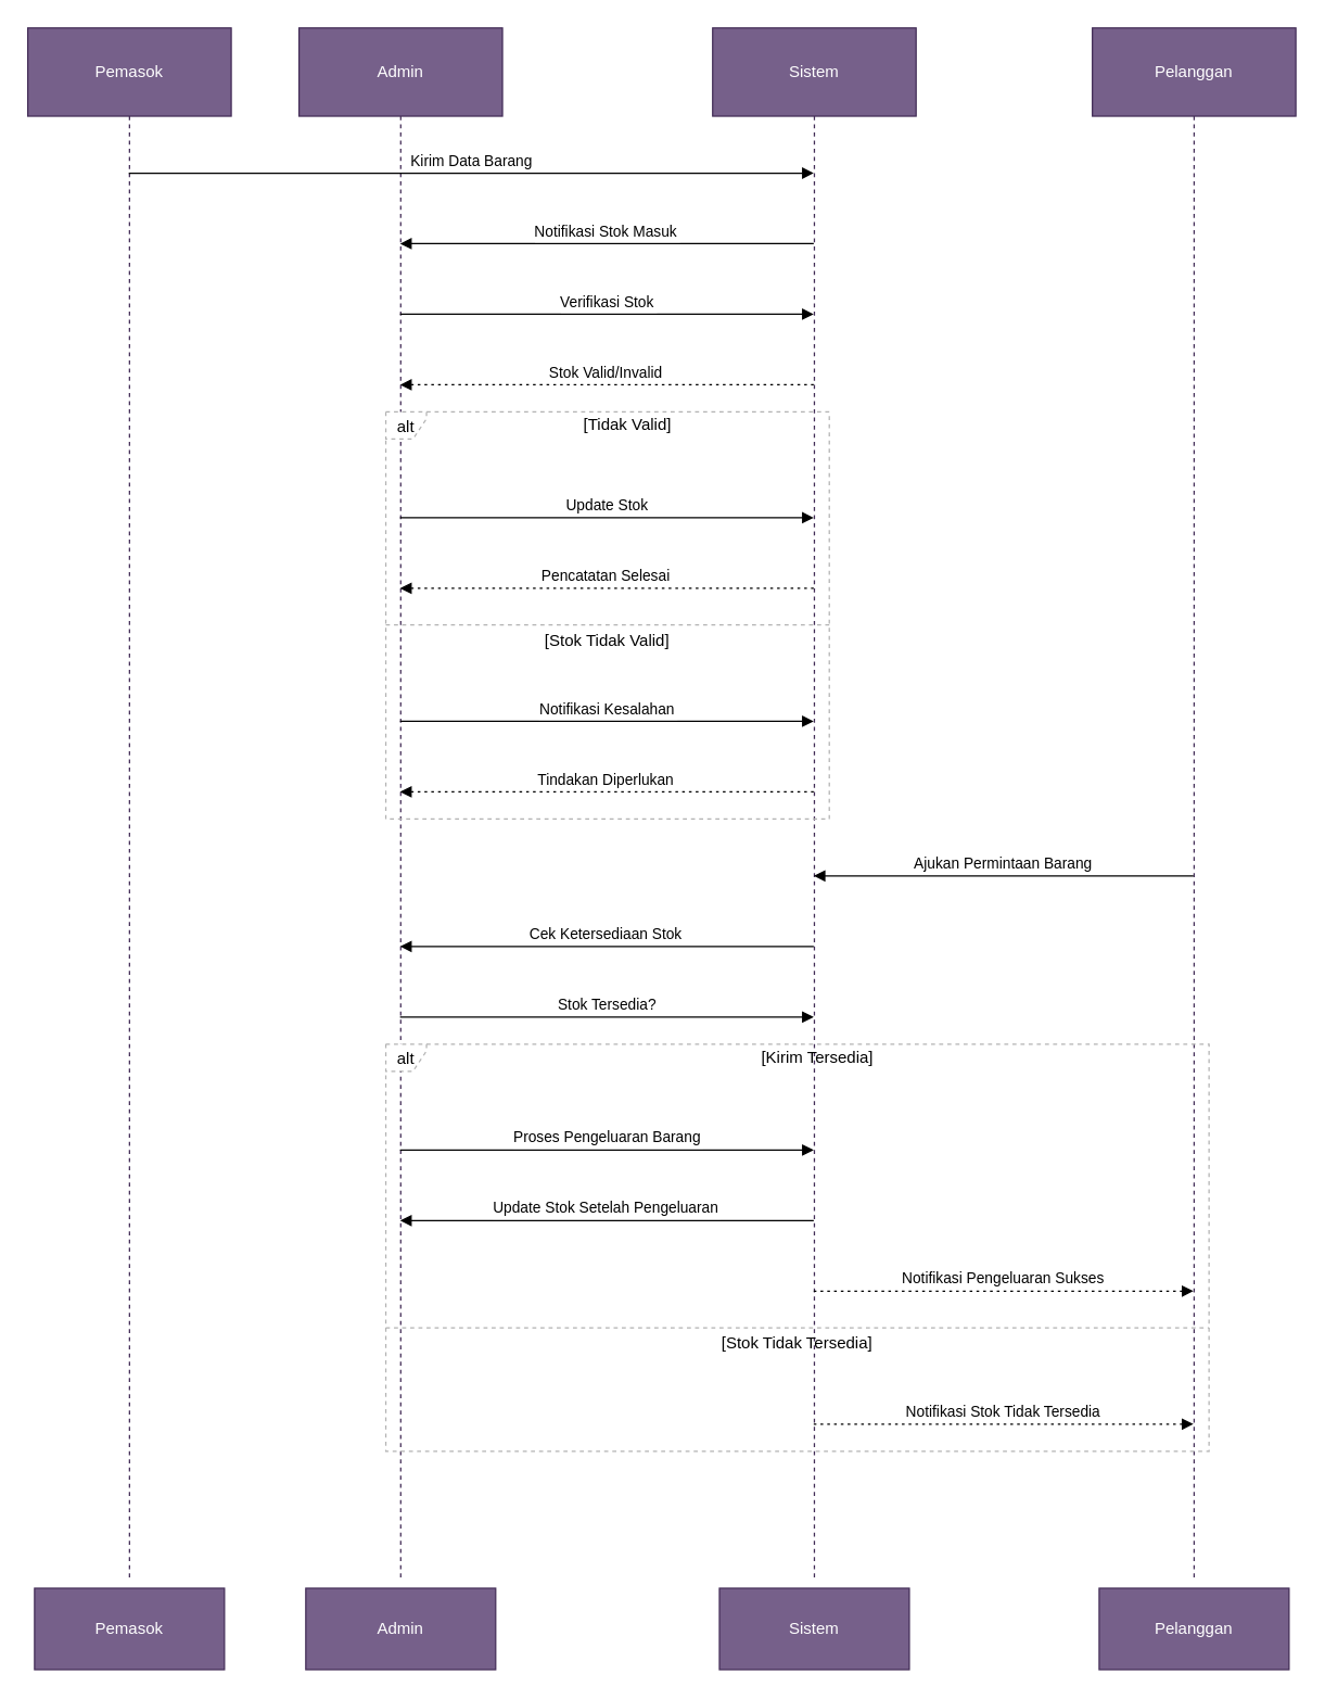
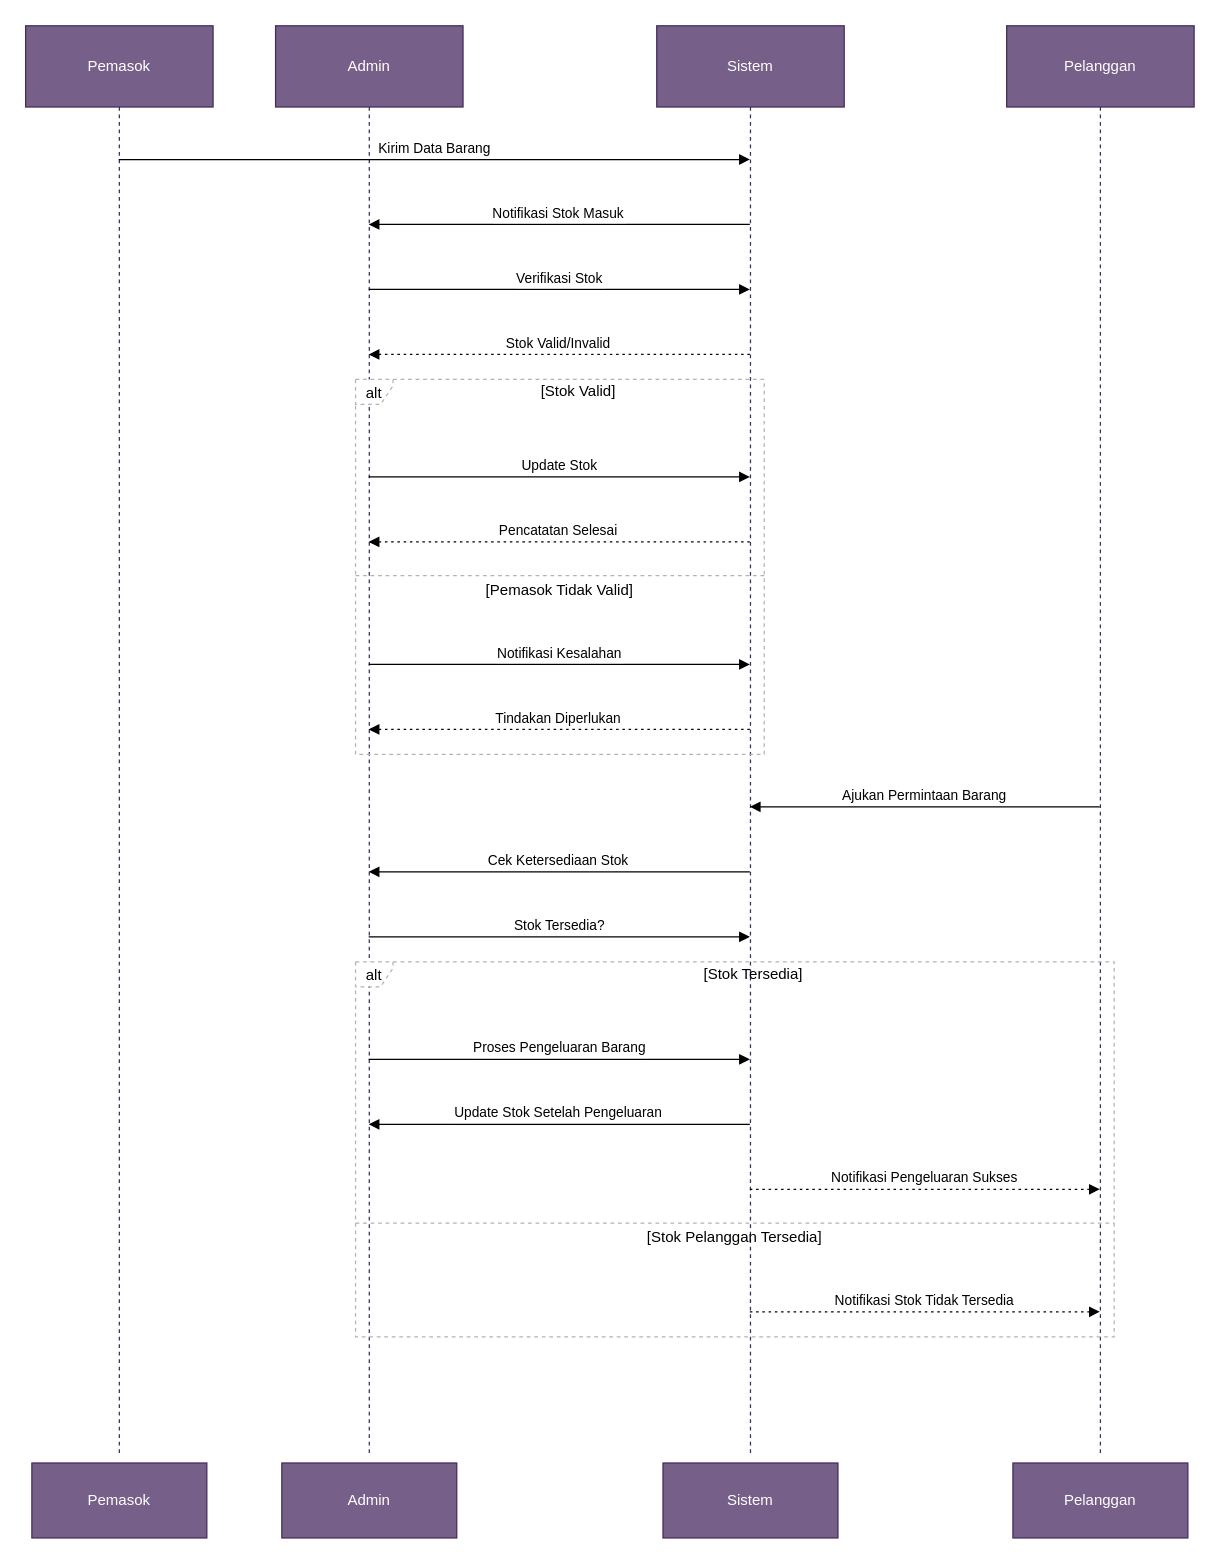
  <mxCell id="0" />
  <mxCell id="1" parent="0" />
  <mxCell id="2" value="Pemasok" style="shape=umlLifeline;perimeter=lifelinePerimeter;whiteSpace=wrap;container=1;dropTarget=0;collapsible=0;recursiveResize=0;outlineConnect=0;portConstraint=eastwest;newEdgeStyle={&quot;edgeStyle&quot;:&quot;elbowEdgeStyle&quot;,&quot;elbow&quot;:&quot;vertical&quot;,&quot;curved&quot;:0,&quot;rounded&quot;:0};size=65;fillColor=#76608a;fontColor=#ffffff;strokeColor=#432D57;" parent="1" vertex="1"><mxGeometry x="20" y="20" width="150" height="1144" as="geometry" /></mxCell>
  <mxCell id="3" value="Admin" style="shape=umlLifeline;perimeter=lifelinePerimeter;whiteSpace=wrap;container=1;dropTarget=0;collapsible=0;recursiveResize=0;outlineConnect=0;portConstraint=eastwest;newEdgeStyle={&quot;edgeStyle&quot;:&quot;elbowEdgeStyle&quot;,&quot;elbow&quot;:&quot;vertical&quot;,&quot;curved&quot;:0,&quot;rounded&quot;:0};size=65;fillColor=#76608a;fontColor=#ffffff;strokeColor=#432D57;" parent="1" vertex="1"><mxGeometry x="220" y="20" width="150" height="1144" as="geometry" /></mxCell>
  <mxCell id="4" value="Sistem" style="shape=umlLifeline;perimeter=lifelinePerimeter;whiteSpace=wrap;container=1;dropTarget=0;collapsible=0;recursiveResize=0;outlineConnect=0;portConstraint=eastwest;newEdgeStyle={&quot;edgeStyle&quot;:&quot;elbowEdgeStyle&quot;,&quot;elbow&quot;:&quot;vertical&quot;,&quot;curved&quot;:0,&quot;rounded&quot;:0};size=65;fillColor=#76608a;fontColor=#ffffff;strokeColor=#432D57;" parent="1" vertex="1"><mxGeometry x="525" y="20" width="150" height="1144" as="geometry" /></mxCell>
  <mxCell id="5" value="Pelanggan" style="shape=umlLifeline;perimeter=lifelinePerimeter;whiteSpace=wrap;container=1;dropTarget=0;collapsible=0;recursiveResize=0;outlineConnect=0;portConstraint=eastwest;newEdgeStyle={&quot;edgeStyle&quot;:&quot;elbowEdgeStyle&quot;,&quot;elbow&quot;:&quot;vertical&quot;,&quot;curved&quot;:0,&quot;rounded&quot;:0};size=65;fillColor=#76608a;fontColor=#ffffff;strokeColor=#432D57;" parent="1" vertex="1"><mxGeometry x="805" y="20" width="150" height="1144" as="geometry" /></mxCell>
  <mxCell id="6" value="alt" style="shape=umlFrame;dashed=1;pointerEvents=0;dropTarget=0;strokeColor=#B3B3B3;height=20;width=30" parent="1" vertex="1"><mxGeometry x="284" y="303" width="327" height="300" as="geometry" /></mxCell>
- <mxCell id="7" value="[Tidak Valid]" style="text;strokeColor=none;fillColor=none;align=center;verticalAlign=middle;whiteSpace=wrap;" parent="6" vertex="1"><mxGeometry x="30" width="297" height="20" as="geometry" /></mxCell>
- <mxCell id="8" value="[Stok Tidak Valid]" style="shape=line;dashed=1;whiteSpace=wrap;verticalAlign=top;labelPosition=center;verticalLabelPosition=middle;align=center;strokeColor=#B3B3B3;" parent="6" vertex="1"><mxGeometry y="155" width="327" height="4" as="geometry" /></mxCell>
+ <mxCell id="7" value="[Stok Valid]" style="text;strokeColor=none;fillColor=none;align=center;verticalAlign=middle;whiteSpace=wrap;" parent="6" vertex="1"><mxGeometry x="30" width="297" height="20" as="geometry" /></mxCell>
+ <mxCell id="8" value="[Pemasok Tidak Valid]" style="shape=line;dashed=1;whiteSpace=wrap;verticalAlign=top;labelPosition=center;verticalLabelPosition=middle;align=center;strokeColor=#B3B3B3;" parent="6" vertex="1"><mxGeometry y="155" width="327" height="4" as="geometry" /></mxCell>
  <mxCell id="9" value="alt" style="shape=umlFrame;dashed=1;pointerEvents=0;dropTarget=0;strokeColor=#B3B3B3;height=20;width=30" parent="1" vertex="1"><mxGeometry x="284" y="769" width="607" height="300" as="geometry" /></mxCell>
- <mxCell id="10" value="[Kirim Tersedia]" style="text;strokeColor=none;fillColor=none;align=center;verticalAlign=middle;whiteSpace=wrap;" parent="9" vertex="1"><mxGeometry x="30" width="577" height="20" as="geometry" /></mxCell>
- <mxCell id="11" value="[Stok Tidak Tersedia]" style="shape=line;dashed=1;whiteSpace=wrap;verticalAlign=top;labelPosition=center;verticalLabelPosition=middle;align=center;strokeColor=#B3B3B3;" parent="9" vertex="1"><mxGeometry y="207" width="607" height="4" as="geometry" /></mxCell>
+ <mxCell id="10" value="[Stok Tersedia]" style="text;strokeColor=none;fillColor=none;align=center;verticalAlign=middle;whiteSpace=wrap;" parent="9" vertex="1"><mxGeometry x="30" width="577" height="20" as="geometry" /></mxCell>
+ <mxCell id="11" value="[Stok Pelanggan Tersedia]" style="shape=line;dashed=1;whiteSpace=wrap;verticalAlign=top;labelPosition=center;verticalLabelPosition=middle;align=center;strokeColor=#B3B3B3;" parent="9" vertex="1"><mxGeometry y="207" width="607" height="4" as="geometry" /></mxCell>
  <mxCell id="12" value="Kirim Data Barang" style="verticalAlign=bottom;edgeStyle=elbowEdgeStyle;elbow=vertical;curved=0;rounded=0;endArrow=block;" parent="1" source="2" target="4" edge="1"><mxGeometry relative="1" as="geometry"><Array as="points"><mxPoint x="356" y="127" /></Array></mxGeometry></mxCell>
  <mxCell id="13" value="Notifikasi Stok Masuk" style="verticalAlign=bottom;edgeStyle=elbowEdgeStyle;elbow=vertical;curved=0;rounded=0;endArrow=block;" parent="1" source="4" target="3" edge="1"><mxGeometry relative="1" as="geometry"><Array as="points"><mxPoint x="459" y="179" /></Array></mxGeometry></mxCell>
  <mxCell id="14" value="Verifikasi Stok" style="verticalAlign=bottom;edgeStyle=elbowEdgeStyle;elbow=vertical;curved=0;rounded=0;endArrow=block;" parent="1" source="3" target="4" edge="1"><mxGeometry relative="1" as="geometry"><Array as="points"><mxPoint x="456" y="231" /></Array></mxGeometry></mxCell>
  <mxCell id="15" value="Stok Valid/Invalid" style="verticalAlign=bottom;edgeStyle=elbowEdgeStyle;elbow=vertical;curved=0;rounded=0;dashed=1;dashPattern=2 3;endArrow=block;" parent="1" source="4" target="3" edge="1"><mxGeometry relative="1" as="geometry"><Array as="points"><mxPoint x="459" y="283" /></Array></mxGeometry></mxCell>
  <mxCell id="16" value="Update Stok" style="verticalAlign=bottom;edgeStyle=elbowEdgeStyle;elbow=vertical;curved=0;rounded=0;endArrow=block;" parent="1" source="3" target="4" edge="1"><mxGeometry relative="1" as="geometry"><Array as="points"><mxPoint x="456" y="381" /></Array></mxGeometry></mxCell>
  <mxCell id="17" value="Pencatatan Selesai" style="verticalAlign=bottom;edgeStyle=elbowEdgeStyle;elbow=vertical;curved=0;rounded=0;dashed=1;dashPattern=2 3;endArrow=block;" parent="1" source="4" target="3" edge="1"><mxGeometry relative="1" as="geometry"><Array as="points"><mxPoint x="459" y="433" /></Array></mxGeometry></mxCell>
  <mxCell id="18" value="Notifikasi Kesalahan" style="verticalAlign=bottom;edgeStyle=elbowEdgeStyle;elbow=vertical;curved=0;rounded=0;endArrow=block;" parent="1" source="3" target="4" edge="1"><mxGeometry relative="1" as="geometry"><Array as="points"><mxPoint x="456" y="531" /></Array></mxGeometry></mxCell>
  <mxCell id="19" value="Tindakan Diperlukan" style="verticalAlign=bottom;edgeStyle=elbowEdgeStyle;elbow=vertical;curved=0;rounded=0;dashed=1;dashPattern=2 3;endArrow=block;" parent="1" source="4" target="3" edge="1"><mxGeometry relative="1" as="geometry"><Array as="points"><mxPoint x="459" y="583" /></Array></mxGeometry></mxCell>
  <mxCell id="20" value="Ajukan Permintaan Barang" style="verticalAlign=bottom;edgeStyle=elbowEdgeStyle;elbow=vertical;curved=0;rounded=0;endArrow=block;" parent="1" source="5" target="4" edge="1"><mxGeometry relative="1" as="geometry"><Array as="points"><mxPoint x="752" y="645" /></Array></mxGeometry></mxCell>
  <mxCell id="21" value="Cek Ketersediaan Stok" style="verticalAlign=bottom;edgeStyle=elbowEdgeStyle;elbow=vertical;curved=0;rounded=0;endArrow=block;" parent="1" source="4" target="3" edge="1"><mxGeometry relative="1" as="geometry"><Array as="points"><mxPoint x="459" y="697" /></Array></mxGeometry></mxCell>
  <mxCell id="22" value="Stok Tersedia?" style="verticalAlign=bottom;edgeStyle=elbowEdgeStyle;elbow=vertical;curved=0;rounded=0;endArrow=block;" parent="1" source="3" target="4" edge="1"><mxGeometry relative="1" as="geometry"><Array as="points"><mxPoint x="456" y="749" /></Array></mxGeometry></mxCell>
  <mxCell id="23" value="Proses Pengeluaran Barang" style="verticalAlign=bottom;edgeStyle=elbowEdgeStyle;elbow=vertical;curved=0;rounded=0;endArrow=block;" parent="1" source="3" target="4" edge="1"><mxGeometry relative="1" as="geometry"><Array as="points"><mxPoint x="456" y="847" /></Array></mxGeometry></mxCell>
  <mxCell id="24" value="Update Stok Setelah Pengeluaran" style="verticalAlign=bottom;edgeStyle=elbowEdgeStyle;elbow=vertical;curved=0;rounded=0;endArrow=block;" parent="1" source="4" target="3" edge="1"><mxGeometry relative="1" as="geometry"><Array as="points"><mxPoint x="459" y="899" /></Array></mxGeometry></mxCell>
  <mxCell id="25" value="Notifikasi Pengeluaran Sukses" style="verticalAlign=bottom;edgeStyle=elbowEdgeStyle;elbow=vertical;curved=0;rounded=0;dashed=1;dashPattern=2 3;endArrow=block;" parent="1" source="4" target="5" edge="1"><mxGeometry relative="1" as="geometry"><Array as="points"><mxPoint x="749" y="951" /></Array></mxGeometry></mxCell>
  <mxCell id="26" value="Notifikasi Stok Tidak Tersedia" style="verticalAlign=bottom;edgeStyle=elbowEdgeStyle;elbow=vertical;curved=0;rounded=0;dashed=1;dashPattern=2 3;endArrow=block;" parent="1" source="4" target="5" edge="1"><mxGeometry relative="1" as="geometry"><Array as="points"><mxPoint x="749" y="1049" /></Array></mxGeometry></mxCell>
  <mxCell id="27" value="Pemasok" style="rounded=0;whiteSpace=wrap;html=1;fillColor=#76608a;fontColor=#ffffff;strokeColor=#432D57;" parent="1" vertex="1"><mxGeometry x="25" y="1170" width="140" height="60" as="geometry" /></mxCell>
  <mxCell id="28" value="Pelanggan" style="rounded=0;whiteSpace=wrap;html=1;fillColor=#76608a;fontColor=#ffffff;strokeColor=#432D57;" parent="1" vertex="1"><mxGeometry x="810" y="1170" width="140" height="60" as="geometry" /></mxCell>
  <mxCell id="29" value="Sistem" style="rounded=0;whiteSpace=wrap;html=1;fillColor=#76608a;fontColor=#ffffff;strokeColor=#432D57;" parent="1" vertex="1"><mxGeometry x="530" y="1170" width="140" height="60" as="geometry" /></mxCell>
  <mxCell id="30" value="Admin" style="rounded=0;whiteSpace=wrap;html=1;fillColor=#76608a;fontColor=#ffffff;strokeColor=#432D57;" parent="1" vertex="1"><mxGeometry x="225" y="1170" width="140" height="60" as="geometry" /></mxCell>
